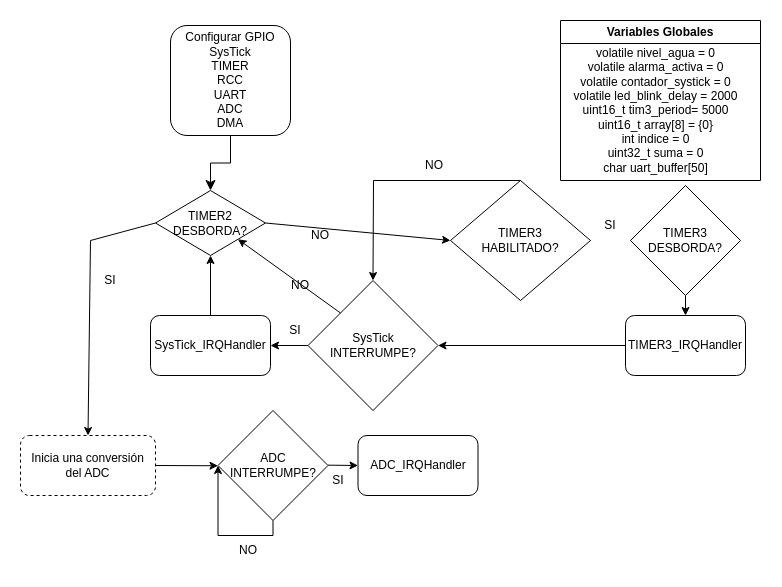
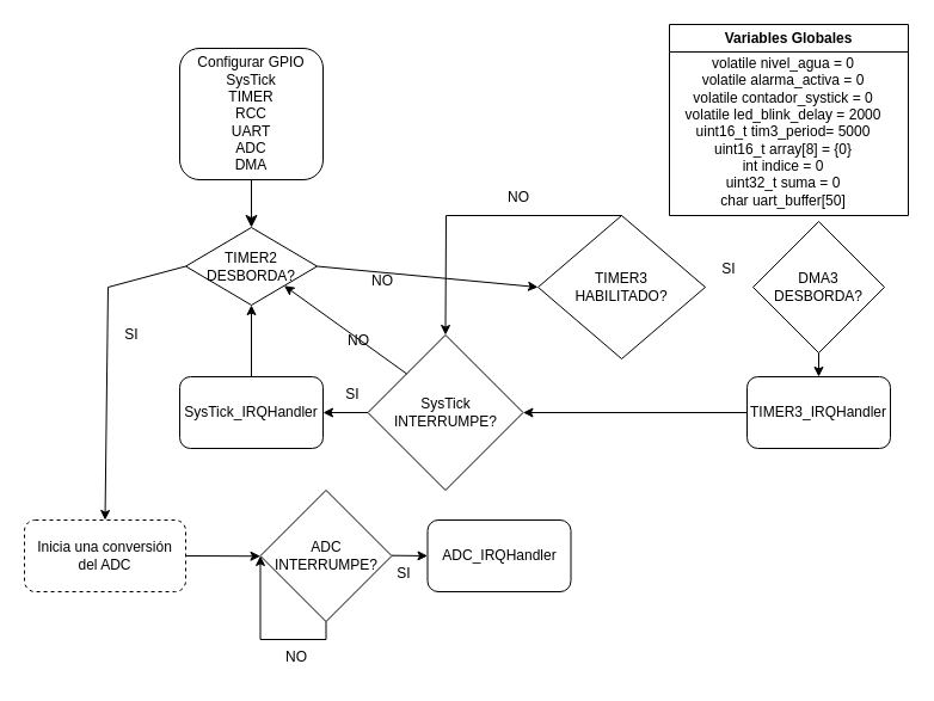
  <mxCell id="0" />
  <mxCell id="1" parent="0" />
  <mxCell id="2" value="" style="rounded=0;html=1;jettySize=auto;orthogonalLoop=1;fontSize=11;endArrow=classic;endFill=1;endSize=8;strokeWidth=1;shadow=0;labelBackgroundColor=none;edgeStyle=orthogonalEdgeStyle;entryX=0.5;entryY=0;entryDx=0;entryDy=0;" parent="1" source="3" target="4" edge="1"><mxGeometry relative="1" as="geometry"><mxPoint x="210" y="210" as="targetPoint" /></mxGeometry></mxCell>
- <mxCell id="3" value="Configurar GPIO&lt;div&gt;SysTick&lt;/div&gt;&lt;div&gt;TIMER&lt;/div&gt;&lt;div&gt;RCC&lt;/div&gt;&lt;div&gt;UART&lt;/div&gt;&lt;div&gt;ADC&lt;/div&gt;&lt;div&gt;DMA&lt;/div&gt;" style="rounded=1;whiteSpace=wrap;html=1;fontSize=12;glass=0;strokeWidth=1;shadow=0;" parent="1" vertex="1"><mxGeometry x="170" y="25" width="120" height="110" as="geometry" /></mxCell>
+ <mxCell id="3" value="Configurar GPIO&lt;div&gt;SysTick&lt;/div&gt;&lt;div&gt;TIMER&lt;/div&gt;&lt;div&gt;RCC&lt;/div&gt;&lt;div&gt;UART&lt;/div&gt;&lt;div&gt;ADC&lt;/div&gt;&lt;div&gt;DMA&lt;/div&gt;" style="rounded=1;whiteSpace=wrap;html=1;fontSize=12;glass=0;strokeWidth=1;shadow=0;" parent="1" vertex="1"><mxGeometry x="150" y="40" width="120" height="110" as="geometry" /></mxCell>
  <mxCell id="4" value="TIMER2&lt;div&gt;DESBORDA?&lt;/div&gt;" style="rhombus;whiteSpace=wrap;html=1;" vertex="1" parent="1"><mxGeometry x="155" y="190" width="110" height="65" as="geometry" /></mxCell>
  <mxCell id="5" value="Inicia una conversión&lt;div&gt;del ADC&lt;/div&gt;" style="rounded=1;whiteSpace=wrap;html=1;dashed=1;" vertex="1" parent="1"><mxGeometry y="435" width="135" height="60" as="geometry" x="20" /></mxCell>
  <mxCell id="6" value="" style="endArrow=classic;html=1;rounded=0;endFill=1;exitX=1;exitY=0.5;exitDx=0;exitDy=0;" edge="1" parent="1" source="5"><mxGeometry width="50" height="50" relative="1" as="geometry"><mxPoint x="165" y="464.75" as="sourcePoint" /><mxPoint x="217.5" y="465.25" as="targetPoint" /></mxGeometry></mxCell>
  <mxCell id="7" value="ADC&lt;div&gt;INTERRUMPE?&lt;/div&gt;" style="rhombus;whiteSpace=wrap;html=1;" vertex="1" parent="1"><mxGeometry x="217.5" y="410" width="110" height="110" as="geometry" /></mxCell>
  <mxCell id="8" value="" style="endArrow=classic;html=1;rounded=0;" edge="1" parent="1"><mxGeometry width="50" height="50" relative="1" as="geometry"><mxPoint x="327.5" y="464.66" as="sourcePoint" /><mxPoint x="357.5" y="465" as="targetPoint" /></mxGeometry></mxCell>
  <mxCell id="9" value="" style="endArrow=none;html=1;rounded=0;entryX=0.5;entryY=1;entryDx=0;entryDy=0;" edge="1" parent="1" target="7"><mxGeometry width="50" height="50" relative="1" as="geometry"><mxPoint x="217.5" y="535" as="sourcePoint" /><mxPoint x="277.5" y="535" as="targetPoint" /><Array as="points"><mxPoint x="272.5" y="535" /></Array></mxGeometry></mxCell>
  <mxCell id="10" value="" style="endArrow=classic;html=1;rounded=0;entryX=0;entryY=0.5;entryDx=0;entryDy=0;" edge="1" parent="1" target="7"><mxGeometry width="50" height="50" relative="1" as="geometry"><mxPoint x="217.5" y="535" as="sourcePoint" /><mxPoint x="217.5" y="505" as="targetPoint" /></mxGeometry></mxCell>
  <mxCell id="11" value="NO" style="text;html=1;align=center;verticalAlign=middle;whiteSpace=wrap;rounded=0;" vertex="1" parent="1"><mxGeometry x="217.5" y="535" width="60" height="30" as="geometry" /></mxCell>
  <mxCell id="12" value="SI" style="text;html=1;align=center;verticalAlign=middle;whiteSpace=wrap;rounded=0;" vertex="1" parent="1"><mxGeometry x="307.5" y="465" width="60" height="30" as="geometry" /></mxCell>
  <mxCell id="13" value="ADC_IRQHandler" style="rounded=1;whiteSpace=wrap;html=1;" vertex="1" parent="1"><mxGeometry x="357.5" y="435" width="120" height="60" as="geometry" /></mxCell>
  <mxCell id="14" value="TIMER3&lt;div&gt;HABILITADO?&lt;/div&gt;" style="rhombus;whiteSpace=wrap;html=1;" vertex="1" parent="1"><mxGeometry x="450" y="180" width="140" height="120" as="geometry" /></mxCell>
- <mxCell id="15" value="TIMER3&lt;div&gt;DESBORDA?&lt;/div&gt;" style="rhombus;whiteSpace=wrap;html=1;" vertex="1" parent="1"><mxGeometry x="630" y="185" width="110" height="110" as="geometry" /></mxCell>
+ <mxCell id="15" value="DMA3&lt;div&gt;DESBORDA?&lt;/div&gt;" style="rhombus;whiteSpace=wrap;html=1;" vertex="1" parent="1"><mxGeometry x="630" y="185" width="110" height="110" as="geometry" /></mxCell>
  <mxCell id="16" value="TIMER3_IRQHandler" style="rounded=1;whiteSpace=wrap;html=1;" vertex="1" parent="1"><mxGeometry x="625" y="315" width="120" height="60" as="geometry" /></mxCell>
  <mxCell id="17" value="" style="endArrow=classic;html=1;rounded=0;entryX=0;entryY=0.5;entryDx=0;entryDy=0;exitX=1;exitY=0.5;exitDx=0;exitDy=0;" edge="1" parent="1" source="4" target="14"><mxGeometry width="50" height="50" relative="1" as="geometry"><mxPoint x="380" y="290" as="sourcePoint" /><mxPoint x="430" y="240" as="targetPoint" /></mxGeometry></mxCell>
  <mxCell id="18" value="NO" style="text;html=1;align=center;verticalAlign=middle;whiteSpace=wrap;rounded=0;" vertex="1" parent="1"><mxGeometry x="290" y="220" width="60" height="30" as="geometry" /></mxCell>
  <mxCell id="19" value="SI" style="text;html=1;align=center;verticalAlign=middle;whiteSpace=wrap;rounded=0;" vertex="1" parent="1"><mxGeometry x="580" y="210" width="60" height="30" as="geometry" /></mxCell>
  <mxCell id="20" value="" style="endArrow=classic;html=1;rounded=0;entryX=0.5;entryY=0;entryDx=0;entryDy=0;exitX=0.5;exitY=1;exitDx=0;exitDy=0;" edge="1" parent="1" source="15" target="16"><mxGeometry width="50" height="50" relative="1" as="geometry"><mxPoint x="380" y="290" as="sourcePoint" /><mxPoint x="430" y="240" as="targetPoint" /></mxGeometry></mxCell>
  <mxCell id="21" value="" style="endArrow=classic;html=1;rounded=0;entryX=0.5;entryY=0;entryDx=0;entryDy=0;exitX=0;exitY=0.5;exitDx=0;exitDy=0;" edge="1" parent="1" source="4" target="5"><mxGeometry width="50" height="50" relative="1" as="geometry"><mxPoint x="380" y="410" as="sourcePoint" /><mxPoint x="430" y="360" as="targetPoint" /><Array as="points"><mxPoint x="90" y="240" /></Array></mxGeometry></mxCell>
  <mxCell id="22" value="SI" style="text;html=1;align=center;verticalAlign=middle;whiteSpace=wrap;rounded=0;" vertex="1" parent="1"><mxGeometry x="80" y="265" width="60" height="30" as="geometry" /></mxCell>
  <mxCell id="23" value="Variables Globales" style="swimlane;whiteSpace=wrap;html=1;" vertex="1" parent="1"><mxGeometry x="560" width="200" height="160" as="geometry" y="20" /></mxCell>
  <mxCell id="24" value="volatile nivel_agua = 0&lt;div&gt;volatile alarma_activa = 0&lt;/div&gt;&lt;div&gt;volatile contador_systick = 0&lt;/div&gt;&lt;div&gt;volatile led_blink_delay = 2000&lt;/div&gt;&lt;div&gt;uint16_t tim3_period= 5000&lt;/div&gt;&lt;div&gt;uint16_t array[8] = {0}&lt;/div&gt;&lt;div&gt;int indice = 0&lt;/div&gt;&lt;div&gt;uint32_t suma = 0&lt;/div&gt;&lt;div&gt;char uart_buffer[50]&lt;/div&gt;" style="text;html=1;align=center;verticalAlign=middle;resizable=0;points=[];autosize=1;strokeColor=none;fillColor=none;" vertex="1" parent="23"><mxGeometry y="20" width="190" height="140" as="geometry" /></mxCell>
  <mxCell id="25" value="SysTick&lt;div&gt;INTERRUMPE?&lt;/div&gt;" style="rhombus;whiteSpace=wrap;html=1;" vertex="1" parent="1"><mxGeometry x="307.5" y="280" width="130" height="130" as="geometry" /></mxCell>
  <mxCell id="26" value="" style="endArrow=classic;html=1;rounded=0;entryX=1;entryY=0.5;entryDx=0;entryDy=0;exitX=0;exitY=0.5;exitDx=0;exitDy=0;" edge="1" parent="1" source="16" target="25"><mxGeometry width="50" height="50" relative="1" as="geometry"><mxPoint x="410" y="320" as="sourcePoint" /><mxPoint x="460" y="270" as="targetPoint" /></mxGeometry></mxCell>
  <mxCell id="27" value="SysTick_IRQHandler" style="rounded=1;whiteSpace=wrap;html=1;" vertex="1" parent="1"><mxGeometry x="150" y="315" width="120" height="60" as="geometry" /></mxCell>
  <mxCell id="28" value="" style="endArrow=classic;html=1;rounded=0;entryX=1;entryY=0.5;entryDx=0;entryDy=0;exitX=0;exitY=0.5;exitDx=0;exitDy=0;" edge="1" parent="1" source="25" target="27"><mxGeometry width="50" height="50" relative="1" as="geometry"><mxPoint x="410" y="320" as="sourcePoint" /><mxPoint x="460" y="270" as="targetPoint" /></mxGeometry></mxCell>
  <mxCell id="29" value="" style="endArrow=classic;html=1;rounded=0;entryX=0.5;entryY=1;entryDx=0;entryDy=0;exitX=0.5;exitY=0;exitDx=0;exitDy=0;" edge="1" parent="1" source="27" target="4"><mxGeometry width="50" height="50" relative="1" as="geometry"><mxPoint x="410" y="320" as="sourcePoint" /><mxPoint x="460" y="270" as="targetPoint" /></mxGeometry></mxCell>
  <mxCell id="30" value="" style="endArrow=classic;html=1;rounded=0;entryX=0.5;entryY=0;entryDx=0;entryDy=0;exitX=0.5;exitY=0;exitDx=0;exitDy=0;" edge="1" parent="1" source="14" target="25"><mxGeometry width="50" height="50" relative="1" as="geometry"><mxPoint x="410" y="320" as="sourcePoint" /><mxPoint x="460" y="270" as="targetPoint" /><Array as="points"><mxPoint x="373" y="180" /></Array></mxGeometry></mxCell>
  <mxCell id="31" value="NO" style="text;html=1;align=center;verticalAlign=middle;whiteSpace=wrap;rounded=0;" vertex="1" parent="1"><mxGeometry x="404" y="150" width="60" height="30" as="geometry" /></mxCell>
  <mxCell id="32" value="SI" style="text;html=1;align=center;verticalAlign=middle;whiteSpace=wrap;rounded=0;" vertex="1" parent="1"><mxGeometry x="265" y="315" width="60" height="30" as="geometry" /></mxCell>
  <mxCell id="33" value="" style="endArrow=classic;html=1;rounded=0;entryX=1;entryY=1;entryDx=0;entryDy=0;exitX=0;exitY=0;exitDx=0;exitDy=0;" edge="1" parent="1" source="25" target="4"><mxGeometry width="50" height="50" relative="1" as="geometry"><mxPoint x="410" y="320" as="sourcePoint" /><mxPoint x="460" y="270" as="targetPoint" /></mxGeometry></mxCell>
  <mxCell id="34" value="NO" style="text;html=1;align=center;verticalAlign=middle;whiteSpace=wrap;rounded=0;" vertex="1" parent="1"><mxGeometry x="270" y="270" width="60" height="30" as="geometry" /></mxCell>
